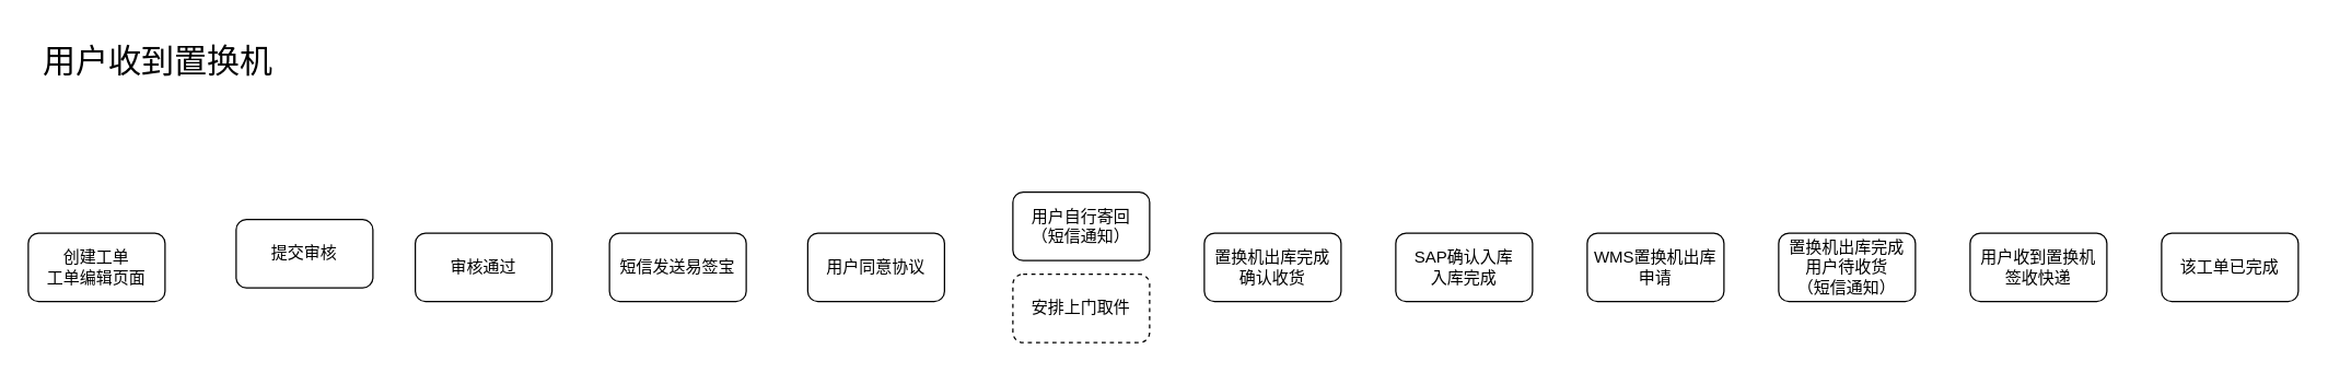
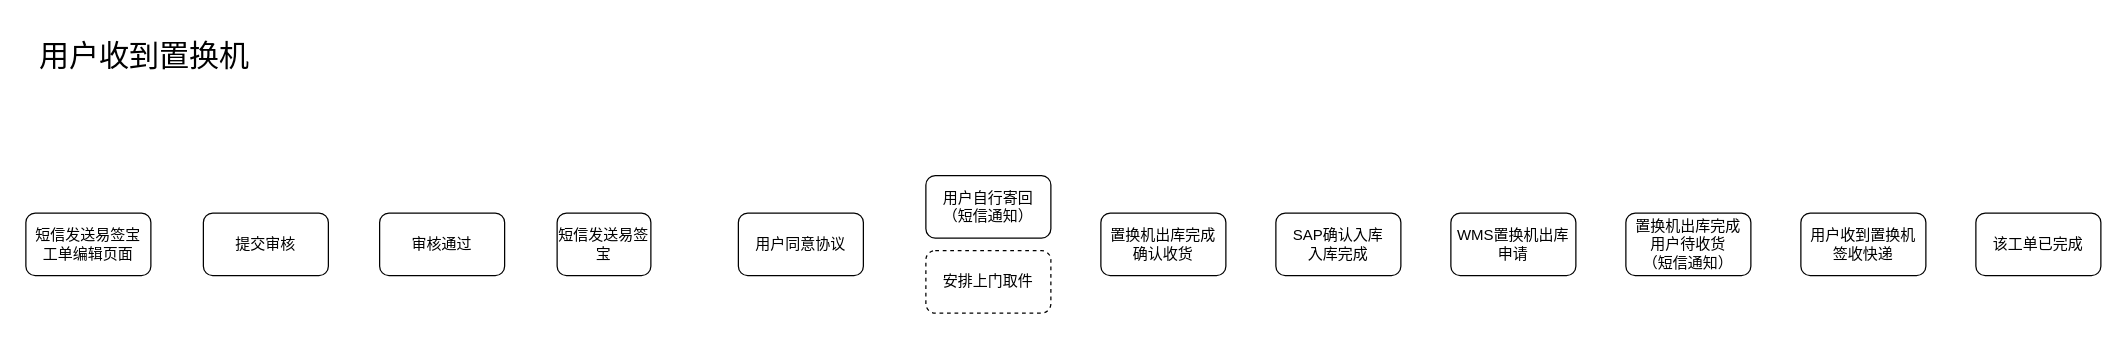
  <mxCell id="0" />
  <mxCell id="1" parent="0" />
  <mxCell id="2" value="&lt;font style=&quot;font-size: 24px&quot;&gt;用户收到置换机&lt;/font&gt;" style="text;html=1;strokeColor=none;fillColor=none;align=center;verticalAlign=middle;whiteSpace=wrap;rounded=0;" vertex="1" parent="1"><mxGeometry x="20" y="20" width="190" height="50" as="geometry" /></mxCell>
- <mxCell id="3" value="创建工单&lt;br&gt;工单编辑页面" style="rounded=1;whiteSpace=wrap;html=1;" vertex="1" parent="1"><mxGeometry x="20" y="170" width="100" height="50" as="geometry" /></mxCell>
- <mxCell id="4" value="提交审核" style="rounded=1;whiteSpace=wrap;html=1;" vertex="1" parent="1"><mxGeometry x="172" y="160" width="100" height="50" as="geometry" /></mxCell>
+ <mxCell id="3" value="短信发送易签宝&lt;br&gt;工单编辑页面" style="rounded=1;whiteSpace=wrap;html=1;" vertex="1" parent="1"><mxGeometry x="20" y="170" width="100" height="50" as="geometry" /></mxCell>
+ <mxCell id="4" value="提交审核" style="rounded=1;whiteSpace=wrap;html=1;" vertex="1" parent="1"><mxGeometry x="162" y="170" width="100" height="50" as="geometry" /></mxCell>
  <mxCell id="5" value="审核通过" style="rounded=1;whiteSpace=wrap;html=1;" vertex="1" parent="1"><mxGeometry x="303" y="170" width="100" height="50" as="geometry" /></mxCell>
- <mxCell id="6" value="短信发送易签宝" style="rounded=1;whiteSpace=wrap;html=1;" vertex="1" parent="1"><mxGeometry x="445" y="170" width="100" height="50" as="geometry" /></mxCell>
+ <mxCell id="6" value="短信发送易签宝" style="rounded=1;whiteSpace=wrap;html=1;" vertex="1" parent="1"><mxGeometry x="445" y="170" width="75" height="50" as="geometry" /></mxCell>
  <mxCell id="7" value="用户同意协议" style="rounded=1;whiteSpace=wrap;html=1;" vertex="1" parent="1"><mxGeometry x="590" y="170" width="100" height="50" as="geometry" /></mxCell>
  <mxCell id="8" value="置换机出库完成&lt;br&gt;确认收货" style="rounded=1;whiteSpace=wrap;html=1;" vertex="1" parent="1"><mxGeometry x="880" y="170" width="100" height="50" as="geometry" /></mxCell>
  <mxCell id="9" value="" style="group" vertex="1" connectable="0" parent="1"><mxGeometry x="740" y="140" width="100" height="110" as="geometry" /></mxCell>
  <mxCell id="10" value="用户自行寄回&lt;br&gt;（短信通知）" style="rounded=1;whiteSpace=wrap;html=1;" vertex="1" parent="9"><mxGeometry width="100" height="50" as="geometry" /></mxCell>
  <mxCell id="11" value="安排上门取件" style="rounded=1;whiteSpace=wrap;html=1;dashed=1;" vertex="1" parent="9"><mxGeometry y="60" width="100" height="50" as="geometry" /></mxCell>
  <mxCell id="12" value="SAP确认入库&lt;br&gt;入库完成" style="rounded=1;whiteSpace=wrap;html=1;" vertex="1" parent="1"><mxGeometry x="1020" y="170" width="100" height="50" as="geometry" /></mxCell>
  <mxCell id="13" value="WMS置换机出库申请" style="rounded=1;whiteSpace=wrap;html=1;" vertex="1" parent="1"><mxGeometry x="1160" y="170" width="100" height="50" as="geometry" /></mxCell>
  <mxCell id="14" value="置换机出库完成&lt;br&gt;用户待收货&lt;br&gt;（短信通知）" style="rounded=1;whiteSpace=wrap;html=1;" vertex="1" parent="1"><mxGeometry x="1300" y="170" width="100" height="50" as="geometry" /></mxCell>
  <mxCell id="15" value="用户收到置换机&lt;br&gt;签收快递" style="rounded=1;whiteSpace=wrap;html=1;" vertex="1" parent="1"><mxGeometry x="1440" y="170" width="100" height="50" as="geometry" /></mxCell>
  <mxCell id="16" value="该工单已完成" style="rounded=1;whiteSpace=wrap;html=1;" vertex="1" parent="1"><mxGeometry x="1580" y="170" width="100" height="50" as="geometry" /></mxCell>
